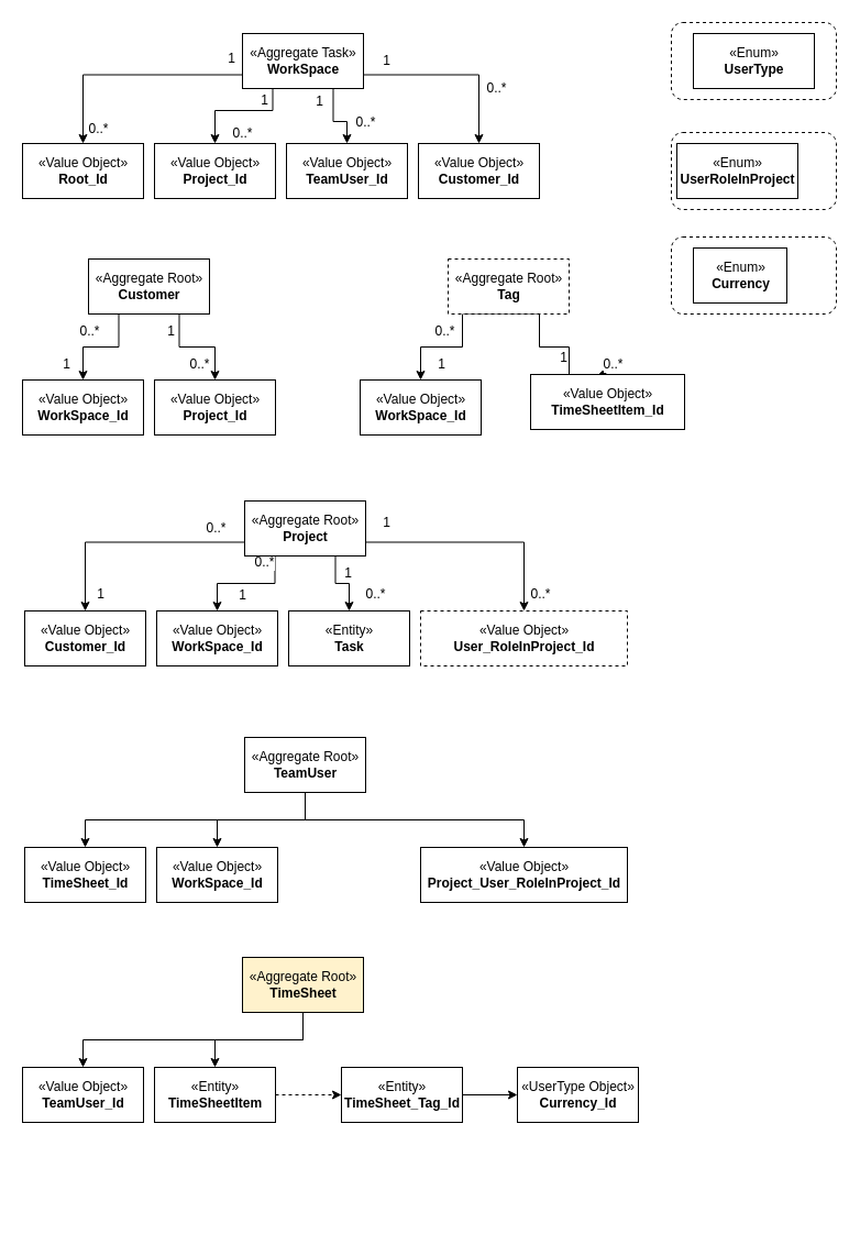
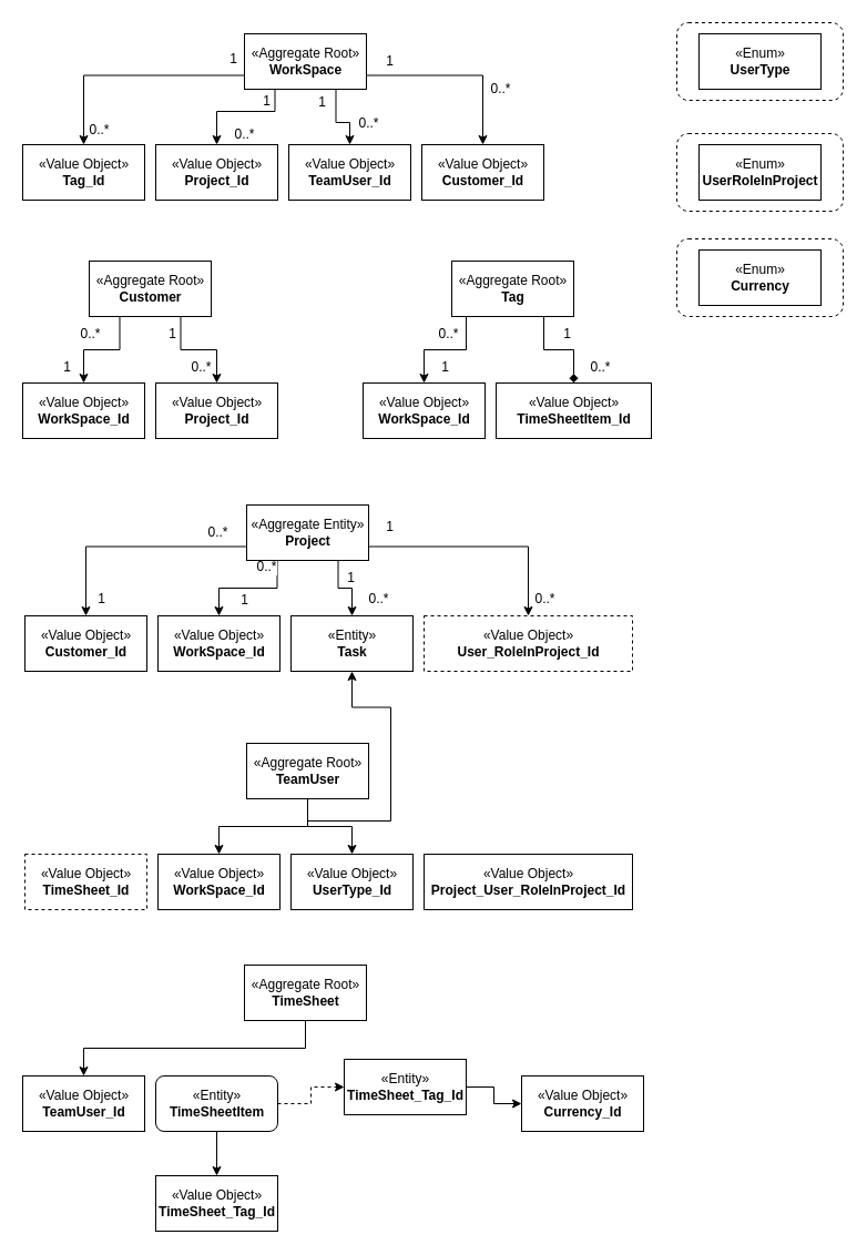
  <mxCell id="0" />
  <mxCell id="1" parent="0" />
  <mxCell id="2" style="edgeStyle=orthogonalEdgeStyle;rounded=0;orthogonalLoop=1;jettySize=auto;html=1;exitX=0;exitY=0.75;exitDx=0;exitDy=0;entryX=0.5;entryY=0;entryDx=0;entryDy=0;" parent="1" source="8" target="12" edge="1"><mxGeometry relative="1" as="geometry"><Array as="points"><mxPoint x="75" y="68" /></Array></mxGeometry></mxCell>
  <mxCell id="3" value="0..*" style="text;html=1;resizable=0;points=[];align=center;verticalAlign=middle;labelBackgroundColor=#ffffff;" parent="2" vertex="1" connectable="0"><mxGeometry x="0.712" y="-1" relative="1" as="geometry"><mxPoint x="14" y="16" as="offset" /></mxGeometry></mxCell>
  <mxCell id="4" value="1" style="text;html=1;resizable=0;points=[];align=center;verticalAlign=middle;labelBackgroundColor=#ffffff;" parent="2" vertex="1" connectable="0"><mxGeometry x="0.36" relative="1" as="geometry"><mxPoint x="130" y="-15" as="offset" /></mxGeometry></mxCell>
  <mxCell id="5" style="edgeStyle=orthogonalEdgeStyle;rounded=0;orthogonalLoop=1;jettySize=auto;html=1;exitX=0.25;exitY=1;exitDx=0;exitDy=0;" parent="1" source="8" target="10" edge="1"><mxGeometry relative="1" as="geometry"><mxPoint x="260" y="100" as="sourcePoint" /><Array as="points"><mxPoint x="248" y="100" /><mxPoint x="195" y="100" /></Array></mxGeometry></mxCell>
  <mxCell id="6" value="1" style="text;html=1;resizable=0;points=[];align=center;verticalAlign=middle;labelBackgroundColor=#ffffff;" parent="5" vertex="1" connectable="0"><mxGeometry x="-0.631" y="-12" relative="1" as="geometry"><mxPoint x="4" y="-9" as="offset" /></mxGeometry></mxCell>
  <mxCell id="7" value="0..*" style="text;html=1;resizable=0;points=[];align=center;verticalAlign=middle;labelBackgroundColor=#ffffff;" parent="5" vertex="1" connectable="0"><mxGeometry x="0.146" relative="1" as="geometry"><mxPoint x="11" y="20" as="offset" /></mxGeometry></mxCell>
- <mxCell id="8" value="«Aggregate Task»&lt;br&gt;&lt;b&gt;WorkSpace&lt;/b&gt;" style="html=1;" parent="1" vertex="1"><mxGeometry x="220" y="30" width="110" height="50" as="geometry" /></mxCell>
+ <mxCell id="8" value="«Aggregate Root»&lt;br&gt;&lt;b&gt;WorkSpace&lt;/b&gt;" style="html=1;" parent="1" vertex="1"><mxGeometry x="220" y="30" width="110" height="50" as="geometry" /></mxCell>
  <mxCell id="9" value="«Value Object»&lt;br&gt;&lt;b&gt;TeamUser_Id&lt;/b&gt;" style="html=1;" parent="1" vertex="1"><mxGeometry x="260" y="130" width="110" height="50" as="geometry" /></mxCell>
  <mxCell id="10" value="«Value Object»&lt;br&gt;&lt;b&gt;Project_Id&lt;/b&gt;" style="html=1;" parent="1" vertex="1"><mxGeometry x="140" y="130" width="110" height="50" as="geometry" /></mxCell>
  <mxCell id="11" value="«Value Object»&lt;br&gt;&lt;b&gt;Customer_Id&lt;/b&gt;" style="html=1;" parent="1" vertex="1"><mxGeometry x="380" y="130" width="110" height="50" as="geometry" /></mxCell>
- <mxCell id="12" value="«Value Object»&lt;br&gt;&lt;b&gt;Root_Id&lt;/b&gt;" style="html=1;" parent="1" vertex="1"><mxGeometry x="20" y="130" width="110" height="50" as="geometry" /></mxCell>
+ <mxCell id="12" value="«Value Object»&lt;br&gt;&lt;b&gt;Tag_Id&lt;/b&gt;" style="html=1;" parent="1" vertex="1"><mxGeometry x="20" y="130" width="110" height="50" as="geometry" /></mxCell>
  <mxCell id="13" style="edgeStyle=orthogonalEdgeStyle;rounded=0;orthogonalLoop=1;jettySize=auto;html=1;exitX=0.25;exitY=1;exitDx=0;exitDy=0;entryX=0.5;entryY=0;entryDx=0;entryDy=0;" parent="1" source="16" target="17" edge="1"><mxGeometry relative="1" as="geometry" /></mxCell>
  <mxCell id="14" value="1" style="text;html=1;resizable=0;points=[];align=center;verticalAlign=middle;labelBackgroundColor=#ffffff;" parent="13" vertex="1" connectable="0"><mxGeometry x="-0.398" y="-7" relative="1" as="geometry"><mxPoint x="-41" y="17" as="offset" /></mxGeometry></mxCell>
  <mxCell id="15" value="0..*" style="text;html=1;resizable=0;points=[];align=center;verticalAlign=middle;labelBackgroundColor=#ffffff;" parent="13" vertex="1" connectable="0"><mxGeometry x="0.441" relative="1" as="geometry"><mxPoint x="5" y="-19" as="offset" /></mxGeometry></mxCell>
  <mxCell id="16" value="«Aggregate Root»&lt;br&gt;&lt;b&gt;Customer&lt;/b&gt;" style="html=1;" parent="1" vertex="1"><mxGeometry x="80" y="235" width="110" height="50" as="geometry" /></mxCell>
  <mxCell id="17" value="«Value Object»&lt;br&gt;&lt;b&gt;WorkSpace_Id&lt;/b&gt;" style="html=1;" parent="1" vertex="1"><mxGeometry x="20" y="345" width="110" height="50" as="geometry" /></mxCell>
  <mxCell id="18" value="«Value Object»&lt;br&gt;&lt;b&gt;Project_Id&lt;/b&gt;" style="html=1;" parent="1" vertex="1"><mxGeometry x="140" y="345" width="110" height="50" as="geometry" /></mxCell>
  <mxCell id="19" style="edgeStyle=orthogonalEdgeStyle;rounded=0;orthogonalLoop=1;jettySize=auto;html=1;exitX=0.5;exitY=1;exitDx=0;exitDy=0;entryX=0.5;entryY=0;entryDx=0;entryDy=0;" parent="1" source="25" target="26" edge="1"><mxGeometry relative="1" as="geometry"><Array as="points"><mxPoint x="420" y="285" /><mxPoint x="420" y="315" /><mxPoint x="382" y="315" /></Array></mxGeometry></mxCell>
  <mxCell id="20" value="1" style="text;html=1;resizable=0;points=[];align=center;verticalAlign=middle;labelBackgroundColor=#ffffff;" parent="19" vertex="1" connectable="0"><mxGeometry x="0.5" y="3" relative="1" as="geometry"><mxPoint x="13" y="12" as="offset" /></mxGeometry></mxCell>
  <mxCell id="21" value="0..*" style="text;html=1;resizable=0;points=[];align=center;verticalAlign=middle;labelBackgroundColor=#ffffff;" parent="19" vertex="1" connectable="0"><mxGeometry x="0.1" y="-1" relative="1" as="geometry"><mxPoint x="-12" y="-14" as="offset" /></mxGeometry></mxCell>
  <mxCell id="22" style="edgeStyle=orthogonalEdgeStyle;rounded=0;orthogonalLoop=1;jettySize=auto;html=1;exitX=0.5;exitY=1;exitDx=0;exitDy=0;entryX=0.5;entryY=0;entryDx=0;entryDy=0;endArrow=diamond;" parent="1" source="25" target="27" edge="1"><mxGeometry relative="1" as="geometry"><Array as="points"><mxPoint x="490" y="285" /><mxPoint x="490" y="315" /><mxPoint x="517" y="315" /></Array></mxGeometry></mxCell>
  <mxCell id="23" value="0..*" style="text;html=1;resizable=0;points=[];align=center;verticalAlign=middle;labelBackgroundColor=#ffffff;" parent="22" vertex="1" connectable="0"><mxGeometry x="0.061" relative="1" as="geometry"><mxPoint x="47" y="15" as="offset" /></mxGeometry></mxCell>
  <mxCell id="24" value="1" style="text;html=1;resizable=0;points=[];align=center;verticalAlign=middle;labelBackgroundColor=#ffffff;" parent="22" vertex="1" connectable="0"><mxGeometry x="0.513" y="-1" relative="1" as="geometry"><mxPoint x="-6" y="-17" as="offset" /></mxGeometry></mxCell>
- <mxCell id="25" value="«Aggregate Root»&lt;br&gt;&lt;b&gt;Tag&lt;/b&gt;" style="html=1;dashed=1;" parent="1" vertex="1"><mxGeometry x="407" y="235" width="110" height="50" as="geometry" /></mxCell>
+ <mxCell id="25" value="«Aggregate Root»&lt;br&gt;&lt;b&gt;Tag&lt;/b&gt;" style="html=1;" parent="1" vertex="1"><mxGeometry x="407" y="235" width="110" height="50" as="geometry" /></mxCell>
  <mxCell id="26" value="«Value Object»&lt;br&gt;&lt;b&gt;WorkSpace_Id&lt;/b&gt;" style="html=1;" parent="1" vertex="1"><mxGeometry x="327" y="345" width="110" height="50" as="geometry" /></mxCell>
- <mxCell id="27" value="«Value Object»&lt;br&gt;&lt;b&gt;TimeSheetItem_Id&lt;/b&gt;" style="html=1;" parent="1" vertex="1"><mxGeometry x="482" y="340" width="140" height="50" as="geometry" /></mxCell>
+ <mxCell id="27" value="«Value Object»&lt;br&gt;&lt;b&gt;TimeSheetItem_Id&lt;/b&gt;" style="html=1;" parent="1" vertex="1"><mxGeometry x="447" y="345" width="140" height="50" as="geometry" /></mxCell>
  <mxCell id="28" value="«Enum»&lt;br&gt;&lt;b&gt;UserType&lt;/b&gt;" style="html=1;" parent="1" vertex="1"><mxGeometry x="630" y="30" width="110" height="50" as="geometry" /></mxCell>
- <mxCell id="29" value="«Enum»&lt;br&gt;&lt;b&gt;UserRoleInProject&lt;/b&gt;" style="html=1;" parent="1" vertex="1"><mxGeometry x="615" y="130" width="110" height="50" as="geometry" /></mxCell>
+ <mxCell id="29" value="«Enum»&lt;br&gt;&lt;b&gt;UserRoleInProject&lt;/b&gt;" style="html=1;" parent="1" vertex="1"><mxGeometry x="630" y="130" width="110" height="50" as="geometry" /></mxCell>
  <mxCell id="30" style="edgeStyle=orthogonalEdgeStyle;rounded=0;orthogonalLoop=1;jettySize=auto;html=1;exitX=0;exitY=0.75;exitDx=0;exitDy=0;entryX=0.5;entryY=0;entryDx=0;entryDy=0;" parent="1" source="42" target="46" edge="1"><mxGeometry relative="1" as="geometry" /></mxCell>
  <mxCell id="31" value="0..*" style="text;html=1;resizable=0;points=[];align=center;verticalAlign=middle;labelBackgroundColor=#ffffff;" parent="30" vertex="1" connectable="0"><mxGeometry x="0.391" y="19" relative="1" as="geometry"><mxPoint x="117" y="-32" as="offset" /></mxGeometry></mxCell>
  <mxCell id="32" value="1" style="text;html=1;resizable=0;points=[];align=center;verticalAlign=middle;labelBackgroundColor=#ffffff;" parent="30" vertex="1" connectable="0"><mxGeometry x="0.401" y="18" relative="1" as="geometry"><mxPoint x="-5" y="47" as="offset" /></mxGeometry></mxCell>
  <mxCell id="33" style="edgeStyle=orthogonalEdgeStyle;rounded=0;orthogonalLoop=1;jettySize=auto;html=1;exitX=0.25;exitY=1;exitDx=0;exitDy=0;entryX=0.5;entryY=0;entryDx=0;entryDy=0;" parent="1" source="42" target="44" edge="1"><mxGeometry relative="1" as="geometry" /></mxCell>
  <mxCell id="34" value="1" style="text;html=1;resizable=0;points=[];align=center;verticalAlign=middle;labelBackgroundColor=#ffffff;" vertex="1" connectable="0" parent="33"><mxGeometry x="0.34" y="-2" relative="1" as="geometry"><mxPoint x="14" y="12" as="offset" /></mxGeometry></mxCell>
  <mxCell id="35" value="0..*" style="text;html=1;resizable=0;points=[];align=center;verticalAlign=middle;labelBackgroundColor=#ffffff;" vertex="1" connectable="0" parent="33"><mxGeometry x="-0.573" y="2" relative="1" as="geometry"><mxPoint x="-12" y="-17" as="offset" /></mxGeometry></mxCell>
  <mxCell id="36" style="edgeStyle=orthogonalEdgeStyle;rounded=0;orthogonalLoop=1;jettySize=auto;html=1;exitX=0.75;exitY=1;exitDx=0;exitDy=0;entryX=0.5;entryY=0;entryDx=0;entryDy=0;" parent="1" source="42" target="43" edge="1"><mxGeometry relative="1" as="geometry"><mxPoint x="390" y="520" as="targetPoint" /><Array as="points"><mxPoint x="305" y="530" /><mxPoint x="317" y="530" /></Array></mxGeometry></mxCell>
  <mxCell id="37" value="1" style="text;html=1;resizable=0;points=[];align=center;verticalAlign=middle;labelBackgroundColor=#ffffff;" vertex="1" connectable="0" parent="36"><mxGeometry x="0.617" y="-1" relative="1" as="geometry"><mxPoint x="-1" y="-23" as="offset" /></mxGeometry></mxCell>
  <mxCell id="38" value="0..*" style="text;html=1;resizable=0;points=[];align=center;verticalAlign=middle;labelBackgroundColor=#ffffff;" vertex="1" connectable="0" parent="36"><mxGeometry x="0.55" y="2" relative="1" as="geometry"><mxPoint x="21" y="-1" as="offset" /></mxGeometry></mxCell>
  <mxCell id="39" style="edgeStyle=orthogonalEdgeStyle;rounded=0;orthogonalLoop=1;jettySize=auto;html=1;exitX=1;exitY=0.75;exitDx=0;exitDy=0;entryX=0.5;entryY=0;entryDx=0;entryDy=0;" parent="1" source="42" target="45" edge="1"><mxGeometry relative="1" as="geometry" /></mxCell>
  <mxCell id="40" value="1" style="text;html=1;resizable=0;points=[];align=center;verticalAlign=middle;labelBackgroundColor=#ffffff;" vertex="1" connectable="0" parent="39"><mxGeometry x="0.194" y="1" relative="1" as="geometry"><mxPoint x="-105" y="-17" as="offset" /></mxGeometry></mxCell>
  <mxCell id="41" value="0..*" style="text;html=1;resizable=0;points=[];align=center;verticalAlign=middle;labelBackgroundColor=#ffffff;" vertex="1" connectable="0" parent="39"><mxGeometry x="0.398" y="-15" relative="1" as="geometry"><mxPoint x="29" y="47" as="offset" /></mxGeometry></mxCell>
- <mxCell id="42" value="«Aggregate Root»&lt;br&gt;&lt;b&gt;Project&lt;/b&gt;" style="html=1;" parent="1" vertex="1"><mxGeometry x="222" y="455" width="110" height="50" as="geometry" /></mxCell>
+ <mxCell id="42" value="«Aggregate Entity»&lt;br&gt;&lt;b&gt;Project&lt;/b&gt;" style="html=1;" parent="1" vertex="1"><mxGeometry x="222" y="455" width="110" height="50" as="geometry" /></mxCell>
  <mxCell id="43" value="«Entity»&lt;br&gt;&lt;b&gt;Task&lt;/b&gt;" style="html=1;" parent="1" vertex="1"><mxGeometry x="262" y="555" width="110" height="50" as="geometry" /></mxCell>
  <mxCell id="44" value="«Value Object»&lt;br&gt;&lt;b&gt;WorkSpace_Id&lt;/b&gt;" style="html=1;" parent="1" vertex="1"><mxGeometry x="142" y="555" width="110" height="50" as="geometry" /></mxCell>
  <mxCell id="45" value="«Value Object»&lt;br&gt;&lt;b&gt;User_RoleInProject_Id&lt;/b&gt;" style="html=1;dashed=1;" parent="1" vertex="1"><mxGeometry x="382" y="555" width="188" height="50" as="geometry" /></mxCell>
  <mxCell id="46" value="«Value Object»&lt;br&gt;&lt;b&gt;Customer_Id&lt;/b&gt;" style="html=1;" parent="1" vertex="1"><mxGeometry x="22" y="555" width="110" height="50" as="geometry" /></mxCell>
  <mxCell id="47" value="" style="rounded=1;whiteSpace=wrap;html=1;fillColor=none;dashed=1;" parent="1" vertex="1"><mxGeometry x="610" y="20" width="150" height="70" as="geometry" /></mxCell>
  <mxCell id="48" value="" style="rounded=1;whiteSpace=wrap;html=1;fillColor=none;dashed=1;" parent="1" vertex="1"><mxGeometry x="610" y="120" width="150" height="70" as="geometry" /></mxCell>
- <mxCell id="49" style="edgeStyle=orthogonalEdgeStyle;rounded=0;orthogonalLoop=1;jettySize=auto;html=1;exitX=0.5;exitY=1;exitDx=0;exitDy=0;entryX=0.5;entryY=0;entryDx=0;entryDy=0;" parent="1" source="53" target="57" edge="1"><mxGeometry relative="1" as="geometry" /></mxCell>
  <mxCell id="50" style="edgeStyle=orthogonalEdgeStyle;rounded=0;orthogonalLoop=1;jettySize=auto;html=1;exitX=0.75;exitY=1;exitDx=0;exitDy=0;entryX=0.5;entryY=0;entryDx=0;entryDy=0;" parent="1" source="53" target="55" edge="1"><mxGeometry relative="1" as="geometry"><Array as="points"><mxPoint x="277" y="720" /><mxPoint x="277" y="745" /><mxPoint x="197" y="745" /></Array></mxGeometry></mxCell>
- <mxCell id="52" style="edgeStyle=orthogonalEdgeStyle;rounded=0;orthogonalLoop=1;jettySize=auto;html=1;exitX=0.5;exitY=1;exitDx=0;exitDy=0;entryX=0.5;entryY=0;entryDx=0;entryDy=0;" parent="1" source="53" target="56" edge="1"><mxGeometry relative="1" as="geometry" /></mxCell>
+ <mxCell id="51" style="edgeStyle=orthogonalEdgeStyle;rounded=0;orthogonalLoop=1;jettySize=auto;html=1;exitX=0.5;exitY=1;exitDx=0;exitDy=0;entryX=0.5;entryY=0;entryDx=0;entryDy=0;" parent="1" source="53" target="54" edge="1"><mxGeometry relative="1" as="geometry" /></mxCell>
+ <mxCell id="52" style="edgeStyle=orthogonalEdgeStyle;rounded=0;orthogonalLoop=1;jettySize=auto;html=1;exitX=0.5;exitY=1;exitDx=0;exitDy=0;" parent="1" source="53" target="43" edge="1"><mxGeometry relative="1" as="geometry" /></mxCell>
  <mxCell id="53" value="«Aggregate Root»&lt;br&gt;&lt;b&gt;TeamUser&lt;/b&gt;" style="html=1;" parent="1" vertex="1"><mxGeometry x="222" y="670" width="110" height="50" as="geometry" /></mxCell>
+ <mxCell id="54" value="«Value Object»&lt;br&gt;&lt;b&gt;UserType_Id&lt;/b&gt;" style="html=1;" parent="1" vertex="1"><mxGeometry x="262" y="770" width="110" height="50" as="geometry" /></mxCell>
  <mxCell id="55" value="«Value Object»&lt;br&gt;&lt;b&gt;WorkSpace_Id&lt;/b&gt;" style="html=1;" parent="1" vertex="1"><mxGeometry x="142" y="770" width="110" height="50" as="geometry" /></mxCell>
  <mxCell id="56" value="«Value Object»&lt;br&gt;&lt;b&gt;Project_User_RoleInProject_Id&lt;/b&gt;" style="html=1;" parent="1" vertex="1"><mxGeometry x="382" y="770" width="188" height="50" as="geometry" /></mxCell>
- <mxCell id="57" value="«Value Object»&lt;br&gt;&lt;b&gt;TimeSheet_Id&lt;/b&gt;" style="html=1;" parent="1" vertex="1"><mxGeometry x="22" y="770" width="110" height="50" as="geometry" /></mxCell>
+ <mxCell id="57" value="«Value Object»&lt;br&gt;&lt;b&gt;TimeSheet_Id&lt;/b&gt;" style="html=1;dashed=1;" parent="1" vertex="1"><mxGeometry x="22" y="770" width="110" height="50" as="geometry" /></mxCell>
  <mxCell id="58" style="edgeStyle=orthogonalEdgeStyle;rounded=0;orthogonalLoop=1;jettySize=auto;html=1;exitX=0.5;exitY=1;exitDx=0;exitDy=0;entryX=0.5;entryY=0;entryDx=0;entryDy=0;" parent="1" source="60" target="64" edge="1"><mxGeometry relative="1" as="geometry" /></mxCell>
- <mxCell id="59" style="edgeStyle=orthogonalEdgeStyle;rounded=0;orthogonalLoop=1;jettySize=auto;html=1;exitX=0.75;exitY=1;exitDx=0;exitDy=0;entryX=0.5;entryY=0;entryDx=0;entryDy=0;" parent="1" source="60" target="63" edge="1"><mxGeometry relative="1" as="geometry"><Array as="points"><mxPoint x="275" y="920" /><mxPoint x="275" y="945" /><mxPoint x="195" y="945" /></Array></mxGeometry></mxCell>
- <mxCell id="60" value="«Aggregate Root»&lt;br&gt;&lt;b&gt;TimeSheet&lt;/b&gt;" style="html=1;fillColor=#fff2cc;" parent="1" vertex="1"><mxGeometry x="220" y="870" width="110" height="50" as="geometry" /></mxCell>
+ <mxCell id="60" value="«Aggregate Root»&lt;br&gt;&lt;b&gt;TimeSheet&lt;/b&gt;" style="html=1;" parent="1" vertex="1"><mxGeometry x="220" y="870" width="110" height="50" as="geometry" /></mxCell>
+ <mxCell id="61" style="edgeStyle=orthogonalEdgeStyle;rounded=0;orthogonalLoop=1;jettySize=auto;html=1;exitX=0.5;exitY=1;exitDx=0;exitDy=0;entryX=0.5;entryY=0;entryDx=0;entryDy=0;" parent="1" source="63" target="65" edge="1"><mxGeometry relative="1" as="geometry" /></mxCell>
  <mxCell id="62" style="edgeStyle=orthogonalEdgeStyle;rounded=0;orthogonalLoop=1;jettySize=auto;html=1;exitX=1;exitY=0.5;exitDx=0;exitDy=0;entryX=0;entryY=0.5;entryDx=0;entryDy=0;dashed=1;" parent="1" source="63" target="67" edge="1"><mxGeometry relative="1" as="geometry" /></mxCell>
- <mxCell id="63" value="«Entity»&lt;br&gt;&lt;b&gt;TimeSheetItem&lt;/b&gt;" style="html=1;" parent="1" vertex="1"><mxGeometry x="140" y="970" width="110" height="50" as="geometry" /></mxCell>
+ <mxCell id="63" value="«Entity»&lt;br&gt;&lt;b&gt;TimeSheetItem&lt;/b&gt;" style="html=1;rounded=1;" parent="1" vertex="1"><mxGeometry x="140" y="970" width="110" height="50" as="geometry" /></mxCell>
  <mxCell id="64" value="«Value Object»&lt;br&gt;&lt;b&gt;TeamUser_Id&lt;/b&gt;" style="html=1;" parent="1" vertex="1"><mxGeometry x="20" y="970" width="110" height="50" as="geometry" /></mxCell>
+ <mxCell id="65" value="«Value Object»&lt;br&gt;&lt;b&gt;TimeSheet_Tag_Id&lt;/b&gt;" style="html=1;" parent="1" vertex="1"><mxGeometry x="140" y="1060" width="110" height="50" as="geometry" /></mxCell>
  <mxCell id="66" style="edgeStyle=orthogonalEdgeStyle;rounded=0;orthogonalLoop=1;jettySize=auto;html=1;exitX=1;exitY=0.5;exitDx=0;exitDy=0;entryX=0;entryY=0.5;entryDx=0;entryDy=0;" parent="1" source="67" target="68" edge="1"><mxGeometry relative="1" as="geometry" /></mxCell>
- <mxCell id="67" value="«Entity»&lt;br&gt;&lt;b&gt;TimeSheet_Tag_Id&lt;/b&gt;" style="html=1;" parent="1" vertex="1"><mxGeometry x="310" y="970" width="110" height="50" as="geometry" /></mxCell>
- <mxCell id="68" value="«UserType Object»&lt;br&gt;&lt;b&gt;Currency_Id&lt;/b&gt;" style="html=1;" parent="1" vertex="1"><mxGeometry x="470" y="970" width="110" height="50" as="geometry" /></mxCell>
- <mxCell id="69" value="«Enum»&lt;br&gt;&lt;b&gt;Currency&lt;/b&gt;" style="html=1;" parent="1" vertex="1"><mxGeometry x="630" y="225" width="85" height="50" as="geometry" /></mxCell>
+ <mxCell id="67" value="«Entity»&lt;br&gt;&lt;b&gt;TimeSheet_Tag_Id&lt;/b&gt;" style="html=1;" parent="1" vertex="1"><mxGeometry x="310" y="955" width="110" height="50" as="geometry" /></mxCell>
+ <mxCell id="68" value="«Value Object»&lt;br&gt;&lt;b&gt;Currency_Id&lt;/b&gt;" style="html=1;" parent="1" vertex="1"><mxGeometry x="470" y="970" width="110" height="50" as="geometry" /></mxCell>
+ <mxCell id="69" value="«Enum»&lt;br&gt;&lt;b&gt;Currency&lt;/b&gt;" style="html=1;" parent="1" vertex="1"><mxGeometry x="630" y="225" width="110" height="50" as="geometry" /></mxCell>
  <mxCell id="70" value="" style="rounded=1;whiteSpace=wrap;html=1;fillColor=none;dashed=1;" parent="1" vertex="1"><mxGeometry x="610" y="215" width="150" height="70" as="geometry" /></mxCell>
  <mxCell id="71" style="edgeStyle=orthogonalEdgeStyle;rounded=0;orthogonalLoop=1;jettySize=auto;html=1;exitX=0.75;exitY=1;exitDx=0;exitDy=0;entryX=0.5;entryY=0;entryDx=0;entryDy=0;" parent="1" source="8" target="9" edge="1"><mxGeometry relative="1" as="geometry"><mxPoint x="258" y="90" as="sourcePoint" /><mxPoint x="205" y="140" as="targetPoint" /><Array as="points"><mxPoint x="303" y="110" /><mxPoint x="315" y="110" /></Array></mxGeometry></mxCell>
  <mxCell id="72" value="1" style="text;html=1;resizable=0;points=[];align=center;verticalAlign=middle;labelBackgroundColor=#ffffff;" parent="71" vertex="1" connectable="0"><mxGeometry x="-0.631" y="-12" relative="1" as="geometry"><mxPoint x="-1" y="-1" as="offset" /></mxGeometry></mxCell>
  <mxCell id="73" value="0..*" style="text;html=1;resizable=0;points=[];align=center;verticalAlign=middle;labelBackgroundColor=#ffffff;" parent="71" vertex="1" connectable="0"><mxGeometry x="0.146" relative="1" as="geometry"><mxPoint x="23" as="offset" /></mxGeometry></mxCell>
  <mxCell id="74" style="edgeStyle=orthogonalEdgeStyle;rounded=0;orthogonalLoop=1;jettySize=auto;html=1;exitX=1;exitY=0.75;exitDx=0;exitDy=0;entryX=0.5;entryY=0;entryDx=0;entryDy=0;" parent="1" source="8" target="11" edge="1"><mxGeometry relative="1" as="geometry"><mxPoint x="313" y="90" as="sourcePoint" /><mxPoint x="325" y="140" as="targetPoint" /><Array as="points"><mxPoint x="435" y="68" /></Array></mxGeometry></mxCell>
  <mxCell id="75" value="1" style="text;html=1;resizable=0;points=[];align=center;verticalAlign=middle;labelBackgroundColor=#ffffff;" parent="74" vertex="1" connectable="0"><mxGeometry x="-0.631" y="-12" relative="1" as="geometry"><mxPoint x="-11" y="-25" as="offset" /></mxGeometry></mxCell>
  <mxCell id="76" value="0..*" style="text;html=1;resizable=0;points=[];align=center;verticalAlign=middle;labelBackgroundColor=#ffffff;" parent="74" vertex="1" connectable="0"><mxGeometry x="0.146" relative="1" as="geometry"><mxPoint x="24" y="12" as="offset" /></mxGeometry></mxCell>
  <mxCell id="77" style="edgeStyle=orthogonalEdgeStyle;rounded=0;orthogonalLoop=1;jettySize=auto;html=1;exitX=0.75;exitY=1;exitDx=0;exitDy=0;entryX=0.5;entryY=0;entryDx=0;entryDy=0;" parent="1" source="16" target="18" edge="1"><mxGeometry relative="1" as="geometry"><mxPoint x="213.5" y="285" as="sourcePoint" /><mxPoint x="180.5" y="345" as="targetPoint" /></mxGeometry></mxCell>
  <mxCell id="78" value="1" style="text;html=1;resizable=0;points=[];align=center;verticalAlign=middle;labelBackgroundColor=#ffffff;" parent="77" vertex="1" connectable="0"><mxGeometry x="-0.398" y="-7" relative="1" as="geometry"><mxPoint x="-1" y="-13" as="offset" /></mxGeometry></mxCell>
  <mxCell id="79" value="0..*" style="text;html=1;resizable=0;points=[];align=center;verticalAlign=middle;labelBackgroundColor=#ffffff;" parent="77" vertex="1" connectable="0"><mxGeometry x="0.441" relative="1" as="geometry"><mxPoint x="-15" y="11" as="offset" /></mxGeometry></mxCell>
